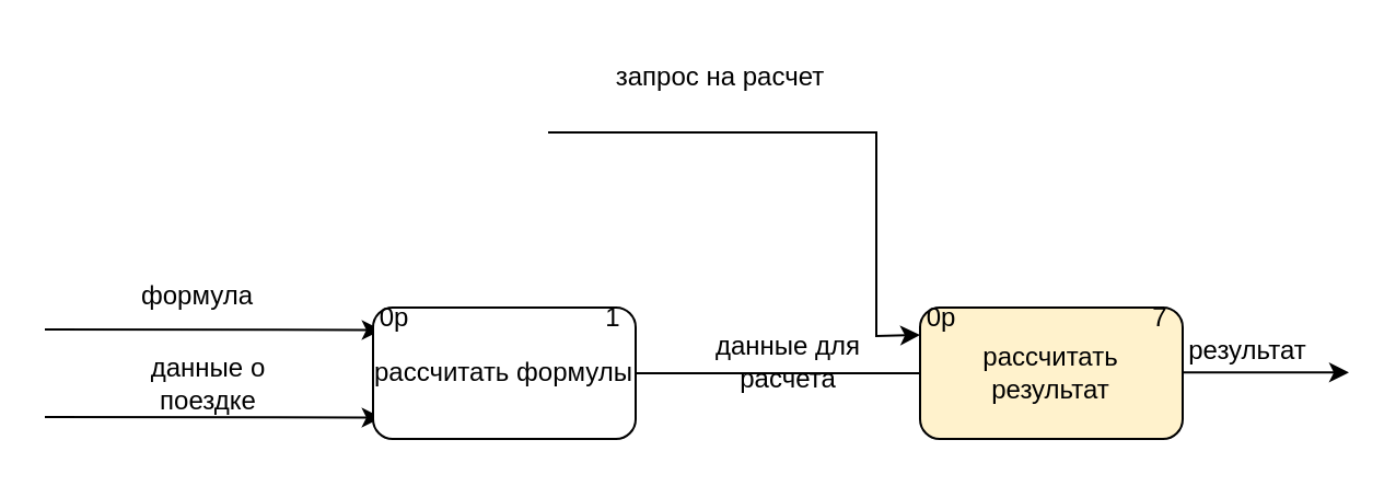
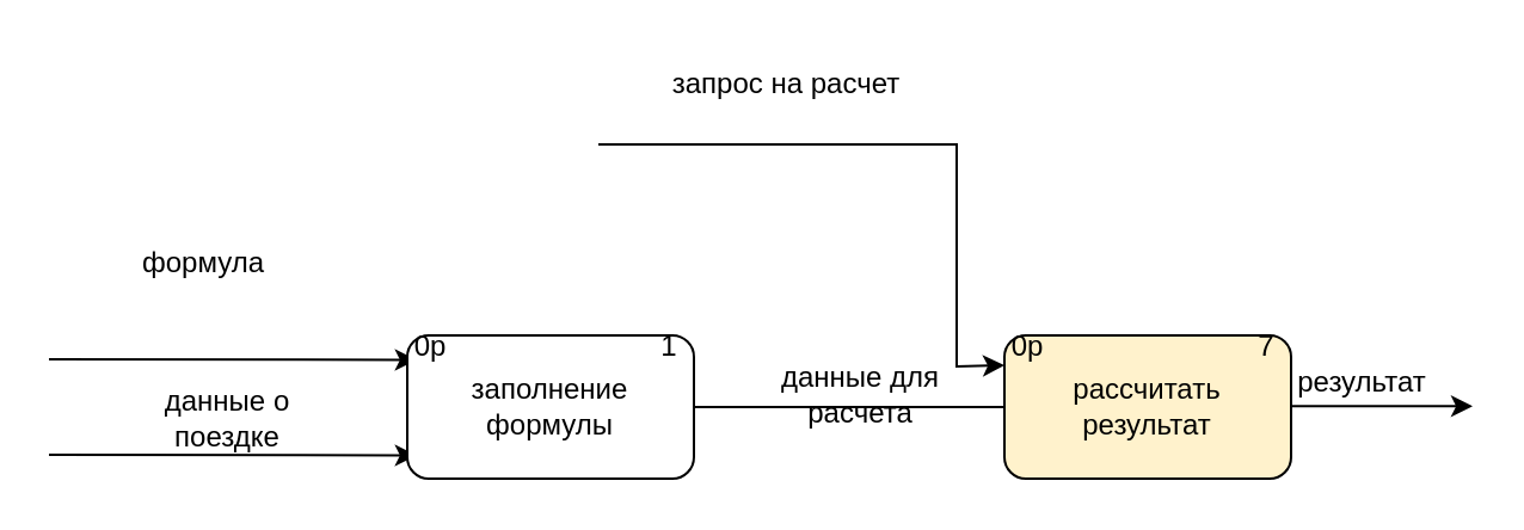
  <mxCell id="0" />
  <mxCell id="1" parent="0" />
  <mxCell id="2" value="рассчитать результат" style="rounded=1;whiteSpace=wrap;html=1;fillColor=#fff2cc;" vertex="1" parent="1"><mxGeometry x="420" y="140" width="120" height="60" as="geometry" /></mxCell>
  <mxCell id="3" value="" style="endArrow=classic;html=1;rounded=0;entryX=-0.001;entryY=0.171;entryDx=0;entryDy=0;entryPerimeter=0;" edge="1" parent="1"><mxGeometry width="50" height="50" relative="1" as="geometry"><mxPoint x="20" y="150" as="sourcePoint" /><mxPoint x="173.88" y="150.26" as="targetPoint" /></mxGeometry></mxCell>
  <mxCell id="4" value="" style="endArrow=classic;html=1;rounded=0;entryX=-0.001;entryY=0.171;entryDx=0;entryDy=0;entryPerimeter=0;" edge="1" parent="1"><mxGeometry width="50" height="50" relative="1" as="geometry"><mxPoint x="20" y="190" as="sourcePoint" /><mxPoint x="173.88" y="190.26" as="targetPoint" /></mxGeometry></mxCell>
- <mxCell id="5" value="формула" style="text;html=1;strokeColor=none;fillColor=none;align=center;verticalAlign=middle;whiteSpace=wrap;rounded=0;" vertex="1" parent="1"><mxGeometry x="60" y="120" width="60" height="30" as="geometry" /></mxCell>
+ <mxCell id="5" value="формула" style="text;html=1;strokeColor=none;fillColor=none;align=center;verticalAlign=middle;whiteSpace=wrap;rounded=0;" vertex="1" parent="1"><mxGeometry x="55" y="95" width="60" height="30" as="geometry" /></mxCell>
  <mxCell id="6" value="данные о поездке" style="text;html=1;strokeColor=none;fillColor=none;align=center;verticalAlign=middle;whiteSpace=wrap;rounded=0;" vertex="1" parent="1"><mxGeometry x="50" y="160" width="90" height="30" as="geometry" /></mxCell>
  <mxCell id="7" style="edgeStyle=orthogonalEdgeStyle;rounded=0;orthogonalLoop=1;jettySize=auto;html=1;exitX=1;exitY=0.5;exitDx=0;exitDy=0;entryX=0;entryY=0.5;entryDx=0;entryDy=0;endArrow=none;" edge="1" parent="1" source="8" target="2"><mxGeometry relative="1" as="geometry" /></mxCell>
- <mxCell id="8" value="рассчитать формулы" style="rounded=1;whiteSpace=wrap;html=1;" vertex="1" parent="1"><mxGeometry x="170" y="140" width="120" height="60" as="geometry" /></mxCell>
+ <mxCell id="8" value="заполнение формулы" style="rounded=1;whiteSpace=wrap;html=1;" vertex="1" parent="1"><mxGeometry x="170" y="140" width="120" height="60" as="geometry" /></mxCell>
  <mxCell id="9" value="данные для расчета" style="text;html=1;strokeColor=none;fillColor=none;align=center;verticalAlign=middle;whiteSpace=wrap;rounded=0;" vertex="1" parent="1"><mxGeometry x="310" y="150" width="100" height="30" as="geometry" /></mxCell>
  <mxCell id="10" style="edgeStyle=orthogonalEdgeStyle;rounded=0;orthogonalLoop=1;jettySize=auto;html=1;entryX=0;entryY=0.5;entryDx=0;entryDy=0;" edge="1" parent="1"><mxGeometry relative="1" as="geometry"><mxPoint x="540" y="169.67" as="sourcePoint" /><mxPoint x="616" y="169.67" as="targetPoint" /></mxGeometry></mxCell>
  <mxCell id="11" value="результат" style="text;html=1;strokeColor=none;fillColor=none;align=center;verticalAlign=middle;whiteSpace=wrap;rounded=0;" vertex="1" parent="1"><mxGeometry x="540" y="150" width="60" height="20" as="geometry" /></mxCell>
  <mxCell id="12" value="0р" style="text;html=1;strokeColor=none;fillColor=none;align=center;verticalAlign=middle;whiteSpace=wrap;rounded=0;" vertex="1" parent="1"><mxGeometry x="420" y="130" width="20" height="30" as="geometry" /></mxCell>
  <mxCell id="13" value="0р" style="text;html=1;strokeColor=none;fillColor=none;align=center;verticalAlign=middle;whiteSpace=wrap;rounded=0;" vertex="1" parent="1"><mxGeometry x="150" y="130" width="60" height="30" as="geometry" /></mxCell>
  <mxCell id="14" value="1" style="text;html=1;strokeColor=none;fillColor=none;align=center;verticalAlign=middle;whiteSpace=wrap;rounded=0;" vertex="1" parent="1"><mxGeometry x="270" y="130" width="20" height="30" as="geometry" /></mxCell>
  <mxCell id="15" value="7" style="text;html=1;strokeColor=none;fillColor=none;align=center;verticalAlign=middle;whiteSpace=wrap;rounded=0;" vertex="1" parent="1"><mxGeometry x="520" y="130" width="20" height="30" as="geometry" /></mxCell>
  <mxCell id="16" value="" style="endArrow=classic;html=1;rounded=0;entryX=0;entryY=0.75;entryDx=0;entryDy=0;" edge="1" parent="1" target="12"><mxGeometry width="50" height="50" relative="1" as="geometry"><mxPoint x="250" y="60" as="sourcePoint" /><mxPoint x="300" y="10" as="targetPoint" /><Array as="points"><mxPoint x="400" y="60" /><mxPoint x="400" y="153" /></Array></mxGeometry></mxCell>
  <mxCell id="17" value="запрос на расчет" style="text;html=1;strokeColor=none;fillColor=none;align=center;verticalAlign=middle;whiteSpace=wrap;rounded=0;" vertex="1" parent="1"><mxGeometry x="274" y="20" width="110" height="30" as="geometry" /></mxCell>
